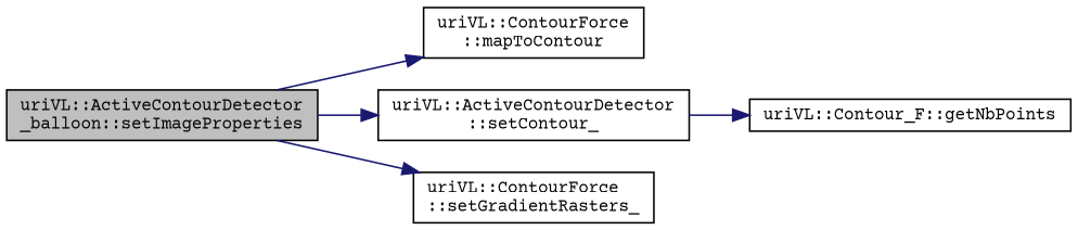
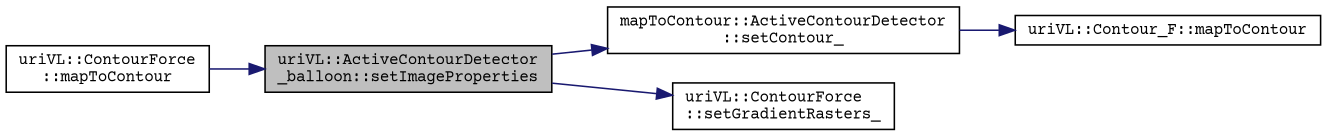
  digraph {
    fontname="Courier Prime"
    rankdir=LR
    node [color=black fillcolor=white fontname="Courier Prime" fontsize=10 shape=record style=filled]
    edge [color=midnightblue fontname="Courier Prime" fontsize=10 labelfontname=Helvetica labelfontsize=10 style=solid]
    n1 [fillcolor=grey75 fontcolor=black height=0.2 label="uriVL::ActiveContourDetector\l_balloon::setImageProperties" width=0.4]
    n2 [height=0.2 label="uriVL::ContourForce\l::mapToContour" width=0.4]
-   n3 [height=0.2 label="uriVL::ActiveContourDetector\l::setContour_" width=0.4]
+   n3 [height=0.2 label="mapToContour::ActiveContourDetector\l::setContour_" width=0.4]
    n4 [height=0.2 label="uriVL::ContourForce\l::setGradientRasters_" width=0.4]
-   n5 [height=0.2 label="uriVL::Contour_F::getNbPoints" width=0.4]
-   n1 -> n2
+   n5 [height=0.2 label="uriVL::Contour_F::mapToContour" width=0.4]
+   n2 -> n1
    n1 -> n3
    n1 -> n4
    n3 -> n5
  }
